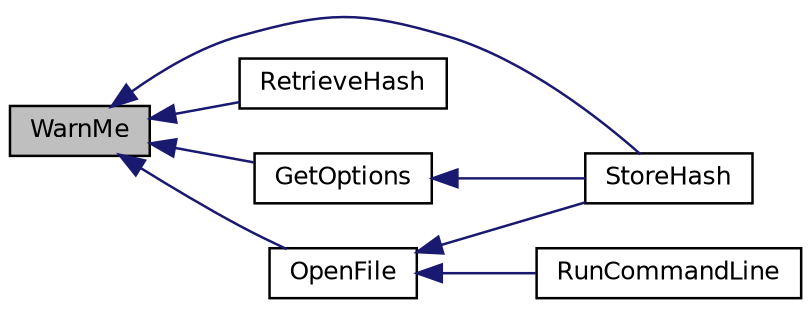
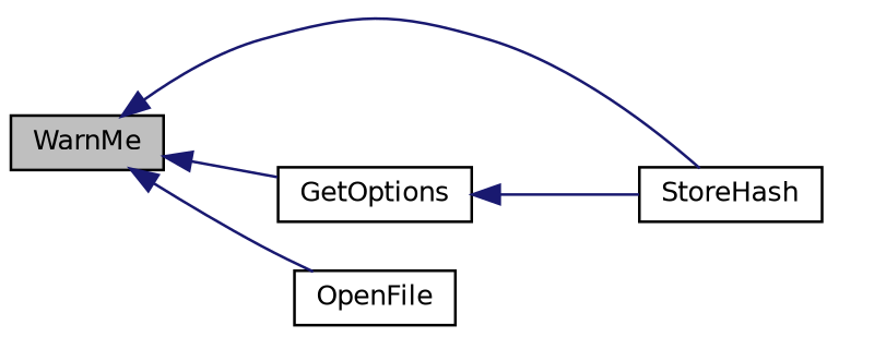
  digraph {
    rankdir=LR
    node [color=black fillcolor=white fontname=Helvetica fontsize=10 shape=record style=filled]
    edge [color=midnightblue dir=back fontname=Helvetica fontsize=10 labelfontname=Helvetica labelfontsize=10 style=solid]
    n1 [fillcolor=grey75 fontcolor=black height=0.2 label=WarnMe width=0.4]
    n2 [height=0.2 label=StoreHash width=0.4]
-   n3 [height=0.2 label=RetrieveHash width=0.4]
    n4 [height=0.2 label=OpenFile width=0.4]
    n5 [height=0.2 label=GetOptions width=0.4]
-   n6 [height=0.2 label=RunCommandLine width=0.4]
    n1 -> n2
-   n1 -> n3
    n1 -> n4
    n1 -> n5
-   n4 -> n2
-   n4 -> n6
    n5 -> n2
  }
